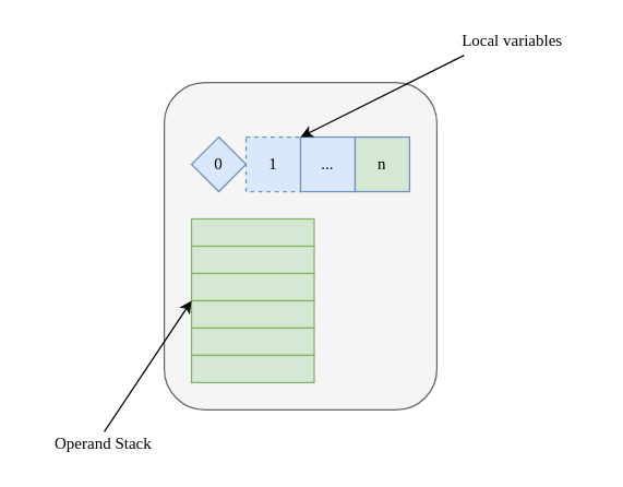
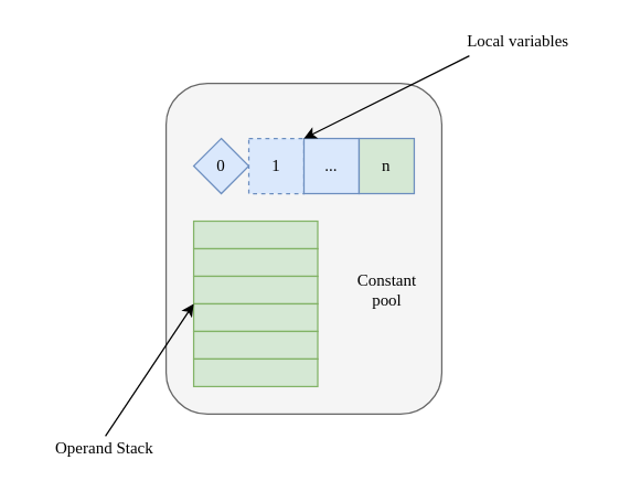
  <mxCell id="0" />
  <mxCell id="1" parent="0" />
  <mxCell id="2" value="" style="rounded=1;whiteSpace=wrap;html=1;fillColor=#f5f5f5;strokeColor=#666666;fontColor=#333333;" vertex="1" parent="1"><mxGeometry x="120" y="60" width="200" height="240" as="geometry" /></mxCell>
  <mxCell id="3" value="&lt;font face=&quot;Fira Mono for Powerline&quot;&gt;0&lt;/font&gt;" style="rhombus;whiteSpace=wrap;html=1;aspect=fixed;fillColor=#dae8fc;strokeColor=#6c8ebf;" vertex="1" parent="1"><mxGeometry x="140" y="100" width="40" height="40" as="geometry" /></mxCell>
  <mxCell id="4" value="&lt;font face=&quot;Fira Mono for Powerline&quot;&gt;1&lt;/font&gt;" style="whiteSpace=wrap;html=1;aspect=fixed;fillColor=#dae8fc;strokeColor=#6c8ebf;dashed=1;" vertex="1" parent="1"><mxGeometry x="180" y="100" width="40" height="40" as="geometry" /></mxCell>
  <mxCell id="5" value="&lt;font face=&quot;Fira Mono for Powerline&quot;&gt;...&lt;/font&gt;" style="whiteSpace=wrap;html=1;aspect=fixed;fillColor=#dae8fc;strokeColor=#6c8ebf;" vertex="1" parent="1"><mxGeometry x="220" y="100" width="40" height="40" as="geometry" /></mxCell>
  <mxCell id="6" value="&lt;font face=&quot;Fira Mono for Powerline&quot;&gt;n&lt;/font&gt;" style="whiteSpace=wrap;html=1;aspect=fixed;fillColor=#d5e8d4;strokeColor=#6c8ebf;" vertex="1" parent="1"><mxGeometry x="260" y="100" width="40" height="40" as="geometry" /></mxCell>
  <mxCell id="7" value="" style="rounded=0;whiteSpace=wrap;html=1;fillColor=#d5e8d4;strokeColor=#82b366;" vertex="1" parent="1"><mxGeometry x="140" y="160" width="90" height="20" as="geometry" /></mxCell>
  <mxCell id="8" value="" style="rounded=0;whiteSpace=wrap;html=1;fillColor=#d5e8d4;strokeColor=#82b366;" vertex="1" parent="1"><mxGeometry x="140" y="180" width="90" height="20" as="geometry" /></mxCell>
  <mxCell id="9" value="" style="rounded=0;whiteSpace=wrap;html=1;fillColor=#d5e8d4;strokeColor=#82b366;" vertex="1" parent="1"><mxGeometry x="140" y="200" width="90" height="20" as="geometry" /></mxCell>
  <mxCell id="10" value="" style="rounded=0;whiteSpace=wrap;html=1;fillColor=#d5e8d4;strokeColor=#82b366;" vertex="1" parent="1"><mxGeometry x="140" y="220" width="90" height="20" as="geometry" /></mxCell>
  <mxCell id="11" value="" style="rounded=0;whiteSpace=wrap;html=1;fillColor=#d5e8d4;strokeColor=#82b366;" vertex="1" parent="1"><mxGeometry x="140" y="240" width="90" height="20" as="geometry" /></mxCell>
  <mxCell id="12" value="" style="rounded=0;whiteSpace=wrap;html=1;fillColor=#d5e8d4;strokeColor=#82b366;" vertex="1" parent="1"><mxGeometry x="140" y="260" width="90" height="20" as="geometry" /></mxCell>
  <mxCell id="13" value="" style="endArrow=classic;html=1;entryX=1;entryY=0;entryDx=0;entryDy=0;" edge="1" parent="1" target="4"><mxGeometry width="50" height="50" relative="1" as="geometry"><mxPoint x="340" y="40" as="sourcePoint" /><mxPoint x="280" y="0" as="targetPoint" /></mxGeometry></mxCell>
  <mxCell id="14" value="&lt;font face=&quot;Fira Mono for Powerline&quot;&gt;Local variables&lt;/font&gt;" style="text;html=1;align=center;verticalAlign=middle;resizable=0;points=[];autosize=1;" vertex="1" parent="1"><mxGeometry x="315" y="20" width="120" height="20" as="geometry" /></mxCell>
  <mxCell id="15" value="" style="endArrow=classic;html=1;entryX=0;entryY=0;entryDx=0;entryDy=0;exitX=0.509;exitY=0.05;exitDx=0;exitDy=0;exitPerimeter=0;" edge="1" parent="1" source="16" target="10"><mxGeometry width="50" height="50" relative="1" as="geometry"><mxPoint x="40" y="300" as="sourcePoint" /><mxPoint x="70" y="250" as="targetPoint" /></mxGeometry></mxCell>
  <mxCell id="16" value="&lt;font face=&quot;Fira Mono for Powerline&quot;&gt;Operand Stack&lt;br&gt;&lt;/font&gt;" style="text;html=1;align=center;verticalAlign=middle;resizable=0;points=[];autosize=1;" vertex="1" parent="1"><mxGeometry x="20" y="315" width="110" height="20" as="geometry" /></mxCell>
+ <mxCell id="17" value="&lt;font face=&quot;Fira Mono for Powerline&quot;&gt;Constant&lt;br&gt;pool&lt;br&gt;&lt;/font&gt;" style="text;html=1;align=center;verticalAlign=middle;resizable=0;points=[];autosize=1;" vertex="1" parent="1"><mxGeometry x="245" y="195" width="70" height="30" as="geometry" /></mxCell>
